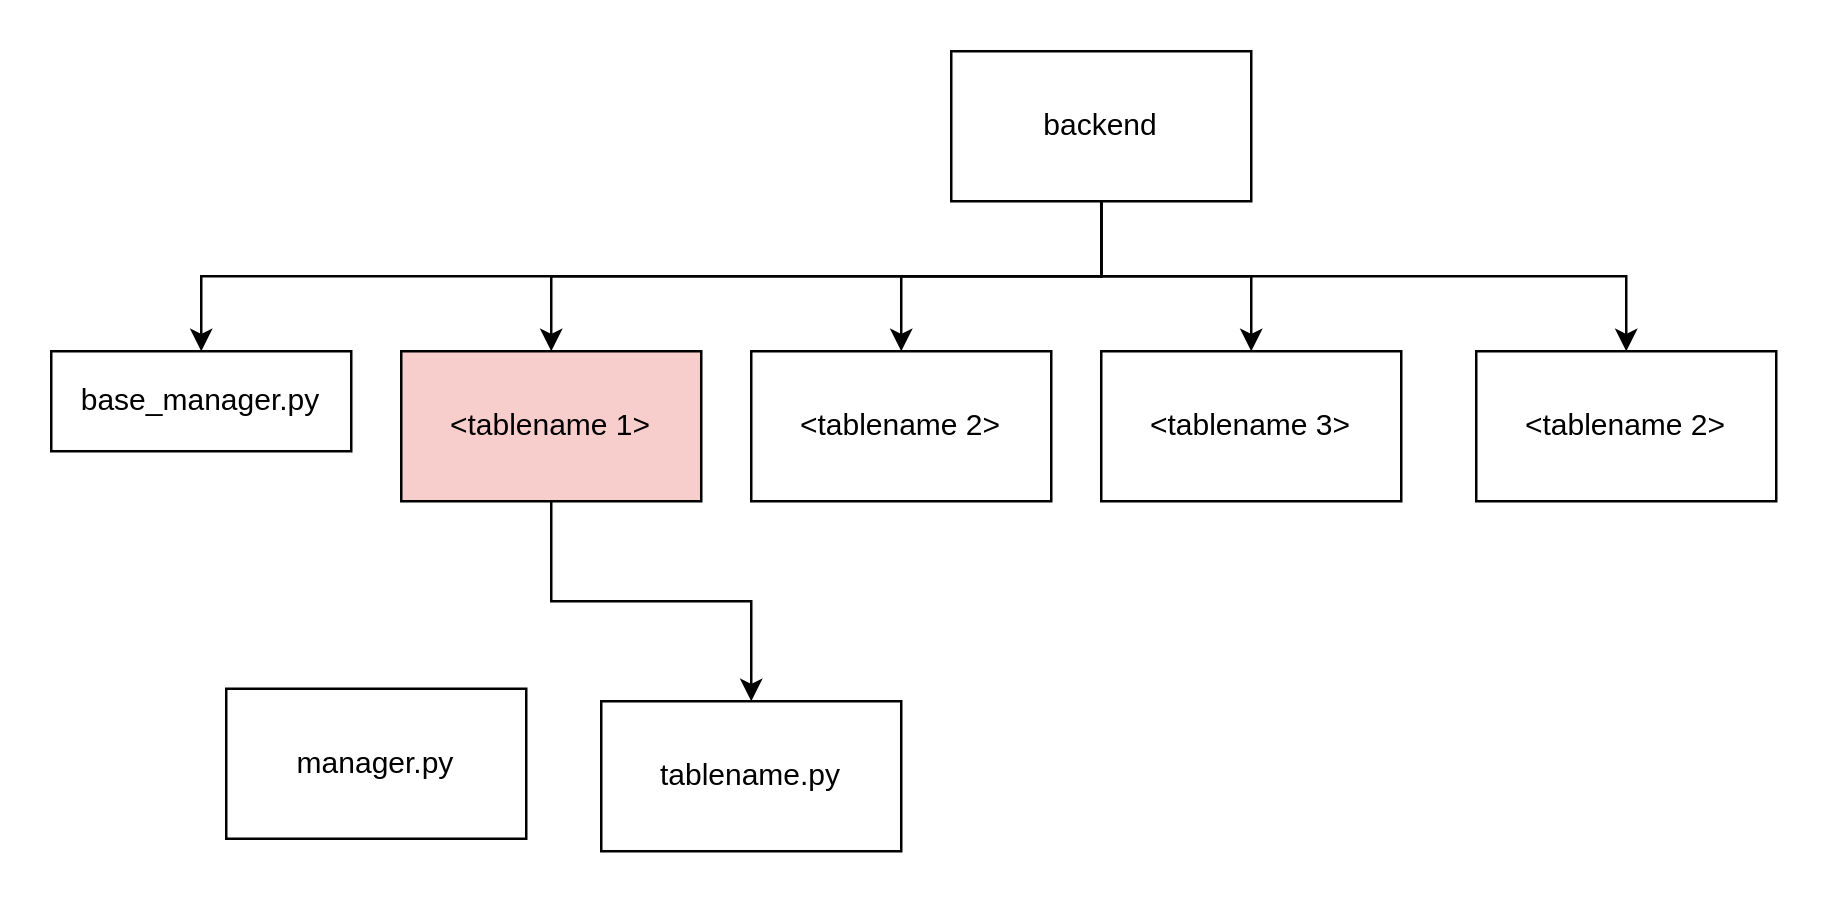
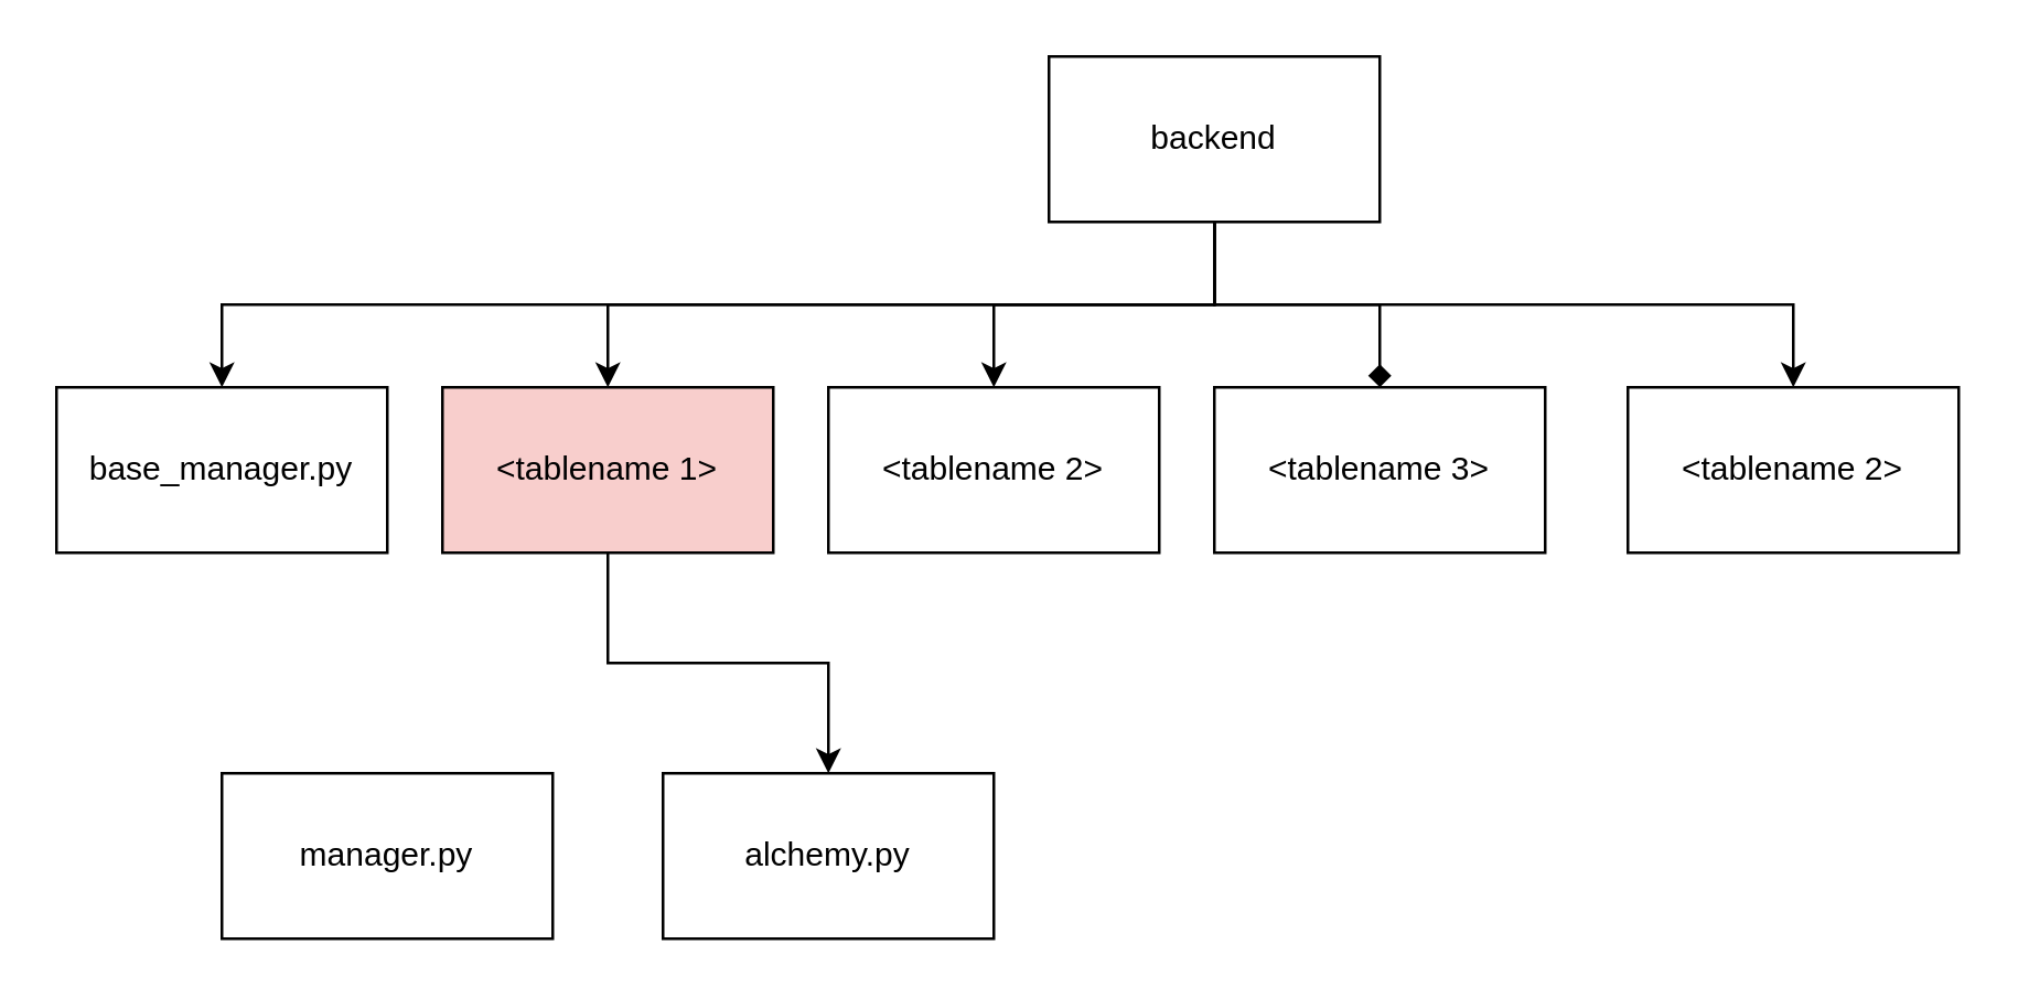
  <mxCell id="0" />
  <mxCell id="1" parent="0" />
  <mxCell id="2" style="edgeStyle=orthogonalEdgeStyle;rounded=0;orthogonalLoop=1;jettySize=auto;html=1;exitX=0.5;exitY=1;exitDx=0;exitDy=0;entryX=0.5;entryY=0;entryDx=0;entryDy=0;" edge="1" parent="1" source="7" target="10"><mxGeometry relative="1" as="geometry" /></mxCell>
  <mxCell id="3" style="edgeStyle=orthogonalEdgeStyle;rounded=0;orthogonalLoop=1;jettySize=auto;html=1;exitX=0.5;exitY=1;exitDx=0;exitDy=0;entryX=0.5;entryY=0;entryDx=0;entryDy=0;" edge="1" parent="1" source="7" target="9"><mxGeometry relative="1" as="geometry" /></mxCell>
- <mxCell id="4" style="edgeStyle=orthogonalEdgeStyle;rounded=0;orthogonalLoop=1;jettySize=auto;html=1;exitX=0.5;exitY=1;exitDx=0;exitDy=0;entryX=0.5;entryY=0;entryDx=0;entryDy=0;" edge="1" parent="1" source="7" target="11"><mxGeometry relative="1" as="geometry" /></mxCell>
+ <mxCell id="4" style="edgeStyle=orthogonalEdgeStyle;rounded=0;orthogonalLoop=1;jettySize=auto;html=1;exitX=0.5;exitY=1;exitDx=0;exitDy=0;entryX=0.5;entryY=0;entryDx=0;entryDy=0;endArrow=diamond;" edge="1" parent="1" source="7" target="11"><mxGeometry relative="1" as="geometry" /></mxCell>
  <mxCell id="5" style="edgeStyle=orthogonalEdgeStyle;rounded=0;orthogonalLoop=1;jettySize=auto;html=1;exitX=0.5;exitY=1;exitDx=0;exitDy=0;entryX=0.5;entryY=0;entryDx=0;entryDy=0;" edge="1" parent="1" source="7" target="12"><mxGeometry relative="1" as="geometry" /></mxCell>
  <mxCell id="6" style="edgeStyle=orthogonalEdgeStyle;rounded=0;orthogonalLoop=1;jettySize=auto;html=1;exitX=0.5;exitY=1;exitDx=0;exitDy=0;entryX=0.5;entryY=0;entryDx=0;entryDy=0;" edge="1" parent="1" source="7" target="15"><mxGeometry relative="1" as="geometry" /></mxCell>
  <mxCell id="7" value="backend" style="rounded=0;whiteSpace=wrap;html=1;" vertex="1" parent="1"><mxGeometry x="380" y="20" width="120" height="60" as="geometry" /></mxCell>
  <mxCell id="8" style="edgeStyle=orthogonalEdgeStyle;rounded=0;orthogonalLoop=1;jettySize=auto;html=1;exitX=0.5;exitY=1;exitDx=0;exitDy=0;entryX=0.5;entryY=0;entryDx=0;entryDy=0;" edge="1" parent="1" source="9" target="13"><mxGeometry relative="1" as="geometry" /></mxCell>
  <mxCell id="9" value="&amp;lt;tablename 1&amp;gt;" style="rounded=0;whiteSpace=wrap;html=1;fillColor=#f8cecc;" vertex="1" parent="1"><mxGeometry x="160" y="140" width="120" height="60" as="geometry" /></mxCell>
  <mxCell id="10" value="&amp;lt;tablename 2&amp;gt;" style="rounded=0;whiteSpace=wrap;html=1;" vertex="1" parent="1"><mxGeometry x="300" y="140" width="120" height="60" as="geometry" /></mxCell>
  <mxCell id="11" value="&amp;lt;tablename 3&amp;gt;" style="rounded=0;whiteSpace=wrap;html=1;" vertex="1" parent="1"><mxGeometry x="440" y="140" width="120" height="60" as="geometry" /></mxCell>
  <mxCell id="12" value="&amp;lt;tablename 2&amp;gt;" style="rounded=0;whiteSpace=wrap;html=1;" vertex="1" parent="1"><mxGeometry x="590" y="140" width="120" height="60" as="geometry" /></mxCell>
- <mxCell id="13" value="tablename.py" style="rounded=0;whiteSpace=wrap;html=1;" vertex="1" parent="1"><mxGeometry x="240" y="280" width="120" height="60" as="geometry" /></mxCell>
- <mxCell id="14" value="manager.py" style="rounded=0;whiteSpace=wrap;html=1;" vertex="1" parent="1"><mxGeometry x="90" y="275" width="120" height="60" as="geometry" /></mxCell>
- <mxCell id="15" value="base_manager.py" style="rounded=0;whiteSpace=wrap;html=1;" vertex="1" parent="1"><mxGeometry x="20" y="140" width="120" height="40" as="geometry" /></mxCell>
+ <mxCell id="13" value="alchemy.py" style="rounded=0;whiteSpace=wrap;html=1;" vertex="1" parent="1"><mxGeometry x="240" y="280" width="120" height="60" as="geometry" /></mxCell>
+ <mxCell id="14" value="manager.py" style="rounded=0;whiteSpace=wrap;html=1;" vertex="1" parent="1"><mxGeometry x="80" y="280" width="120" height="60" as="geometry" /></mxCell>
+ <mxCell id="15" value="base_manager.py" style="rounded=0;whiteSpace=wrap;html=1;" vertex="1" parent="1"><mxGeometry x="20" y="140" width="120" height="60" as="geometry" /></mxCell>
